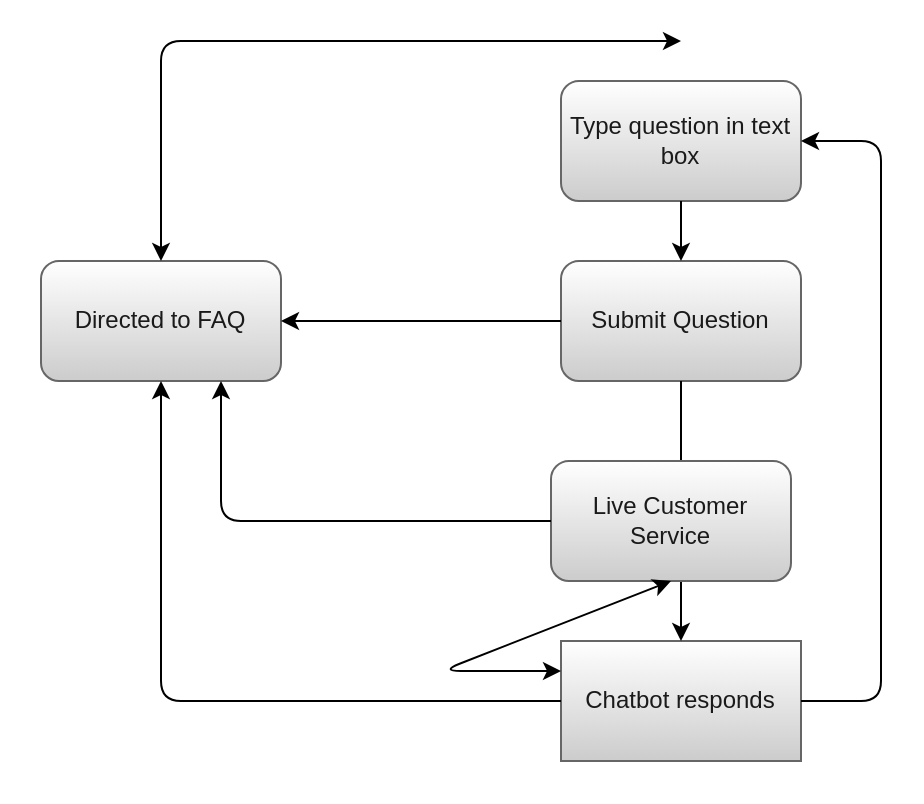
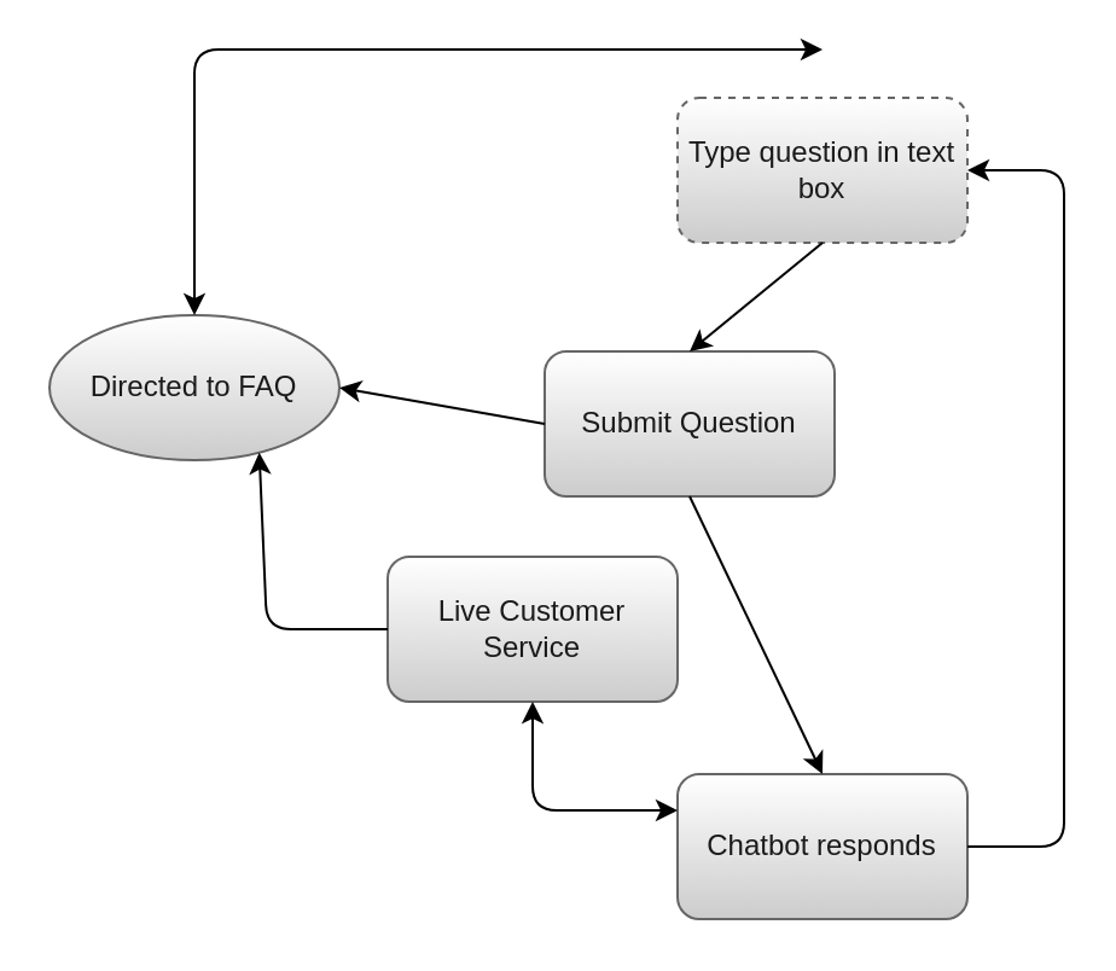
  <mxCell id="0" />
  <mxCell id="1" parent="0" />
- <mxCell id="2" value="Type question in text box" style="whiteSpace=wrap;html=1;fontColor=#1A1A1A;strokeColor=#666666;fillColor=#FFFFFF;gradientColor=#CCCCCC;rounded=1;" parent="1" vertex="1"><mxGeometry x="280" y="40" width="120" height="60" as="geometry" /></mxCell>
- <mxCell id="3" value="Directed to FAQ" style="whiteSpace=wrap;html=1;fontColor=#1A1A1A;strokeColor=#666666;fillColor=#FFFFFF;gradientColor=#CCCCCC;rounded=1;" parent="1" vertex="1"><mxGeometry x="20" y="130" width="120" height="60" as="geometry" /></mxCell>
- <mxCell id="4" value="Submit Question" style="whiteSpace=wrap;html=1;fontColor=#1A1A1A;strokeColor=#666666;fillColor=#FFFFFF;gradientColor=#CCCCCC;rounded=1;" parent="1" vertex="1"><mxGeometry x="280" y="130" width="120" height="60" as="geometry" /></mxCell>
- <mxCell id="5" value="Chatbot responds" style="whiteSpace=wrap;html=1;fontColor=#1A1A1A;strokeColor=#666666;fillColor=#FFFFFF;gradientColor=#CCCCCC;rounded=0;" parent="1" vertex="1"><mxGeometry x="280" y="320" width="120" height="60" as="geometry" /></mxCell>
+ <mxCell id="2" value="Type question in text box" style="whiteSpace=wrap;html=1;fontColor=#1A1A1A;strokeColor=#666666;fillColor=#FFFFFF;gradientColor=#CCCCCC;rounded=1;dashed=1;" parent="1" vertex="1"><mxGeometry x="280" y="40" width="120" height="60" as="geometry" /></mxCell>
+ <mxCell id="3" value="Directed to FAQ" style="ellipse;whiteSpace=wrap;html=1;fontColor=#1A1A1A;strokeColor=#666666;fillColor=#FFFFFF;gradientColor=#CCCCCC;" parent="1" vertex="1"><mxGeometry x="20" y="130" width="120" height="60" as="geometry" /></mxCell>
+ <mxCell id="4" value="Submit Question" style="whiteSpace=wrap;html=1;fontColor=#1A1A1A;strokeColor=#666666;fillColor=#FFFFFF;gradientColor=#CCCCCC;rounded=1;" parent="1" vertex="1"><mxGeometry x="225" y="145" width="120" height="60" as="geometry" /></mxCell>
+ <mxCell id="5" value="Chatbot responds" style="whiteSpace=wrap;html=1;fontColor=#1A1A1A;strokeColor=#666666;fillColor=#FFFFFF;gradientColor=#CCCCCC;rounded=1;" parent="1" vertex="1"><mxGeometry x="280" y="320" width="120" height="60" as="geometry" /></mxCell>
  <mxCell id="6" value="" style="endArrow=classic;html=1;exitX=1;exitY=0.5;exitDx=0;exitDy=0;entryX=1;entryY=0.5;entryDx=0;entryDy=0;" parent="1" source="5" target="2" edge="1"><mxGeometry width="50" height="50" relative="1" as="geometry"><mxPoint x="480" y="620" as="sourcePoint" /><mxPoint x="500" y="170" as="targetPoint" /><Array as="points"><mxPoint x="440" y="350" /><mxPoint x="440" y="70" /></Array></mxGeometry></mxCell>
- <mxCell id="7" value="" style="endArrow=classic;html=1;exitX=0;exitY=0.5;exitDx=0;exitDy=0;entryX=0.5;entryY=1;entryDx=0;entryDy=0;" parent="1" source="5" target="3" edge="1"><mxGeometry width="50" height="50" relative="1" as="geometry"><mxPoint x="220" y="760" as="sourcePoint" /><mxPoint x="160" y="160" as="targetPoint" /><Array as="points"><mxPoint x="80" y="350" /></Array></mxGeometry></mxCell>
  <mxCell id="8" value="" style="endArrow=classic;html=1;exitX=0.5;exitY=1;exitDx=0;exitDy=0;entryX=0.5;entryY=0;entryDx=0;entryDy=0;" parent="1" source="4" target="5" edge="1"><mxGeometry width="50" height="50" relative="1" as="geometry"><mxPoint x="325" y="490" as="sourcePoint" /><mxPoint x="375" y="440" as="targetPoint" /></mxGeometry></mxCell>
  <mxCell id="9" value="" style="endArrow=classic;html=1;exitX=0.5;exitY=1;exitDx=0;exitDy=0;entryX=0.5;entryY=0;entryDx=0;entryDy=0;" parent="1" source="2" target="4" edge="1"><mxGeometry width="50" height="50" relative="1" as="geometry"><mxPoint x="320" y="300" as="sourcePoint" /><mxPoint x="370" y="250" as="targetPoint" /></mxGeometry></mxCell>
  <mxCell id="10" value="" style="endArrow=classic;startArrow=classic;html=1;exitX=0.5;exitY=0;exitDx=0;exitDy=0;" parent="1" source="3" edge="1"><mxGeometry width="50" height="50" relative="1" as="geometry"><mxPoint x="70" y="80" as="sourcePoint" /><mxPoint x="340" y="20" as="targetPoint" /><Array as="points"><mxPoint x="80" y="20" /></Array></mxGeometry></mxCell>
  <mxCell id="11" value="" style="endArrow=classic;html=1;exitX=0;exitY=0.5;exitDx=0;exitDy=0;entryX=1;entryY=0.5;entryDx=0;entryDy=0;" parent="1" source="4" target="3" edge="1"><mxGeometry width="50" height="50" relative="1" as="geometry"><mxPoint x="220" y="180" as="sourcePoint" /><mxPoint x="270" y="130" as="targetPoint" /><Array as="points" /></mxGeometry></mxCell>
- <mxCell id="12" value="Live Customer Service" style="whiteSpace=wrap;html=1;fontColor=#1A1A1A;strokeColor=#666666;fillColor=#FFFFFF;gradientColor=#CCCCCC;rounded=1;" parent="1" vertex="1"><mxGeometry x="275" y="230" width="120" height="60" as="geometry" /></mxCell>
+ <mxCell id="12" value="Live Customer Service" style="whiteSpace=wrap;html=1;fontColor=#1A1A1A;strokeColor=#666666;fillColor=#FFFFFF;gradientColor=#CCCCCC;rounded=1;" parent="1" vertex="1"><mxGeometry x="160" y="230" width="120" height="60" as="geometry" /></mxCell>
  <mxCell id="13" value="" style="endArrow=classic;startArrow=classic;html=1;exitX=0;exitY=0.25;exitDx=0;exitDy=0;entryX=0.5;entryY=1;entryDx=0;entryDy=0;" parent="1" source="5" target="12" edge="1"><mxGeometry width="50" height="50" relative="1" as="geometry"><mxPoint x="230" y="380" as="sourcePoint" /><mxPoint x="240" y="300" as="targetPoint" /><Array as="points"><mxPoint x="220" y="335" /></Array></mxGeometry></mxCell>
  <mxCell id="14" value="" style="endArrow=none;startArrow=classic;html=1;exitX=0.75;exitY=1;exitDx=0;exitDy=0;entryX=0;entryY=0.5;entryDx=0;entryDy=0;" parent="1" source="3" target="12" edge="1"><mxGeometry width="50" height="50" relative="1" as="geometry"><mxPoint x="120" y="270" as="sourcePoint" /><mxPoint x="170" y="220" as="targetPoint" /><Array as="points"><mxPoint x="110" y="260" /></Array></mxGeometry></mxCell>
